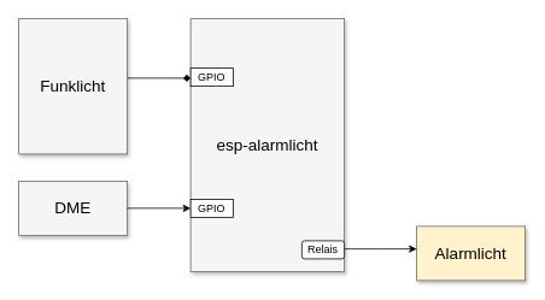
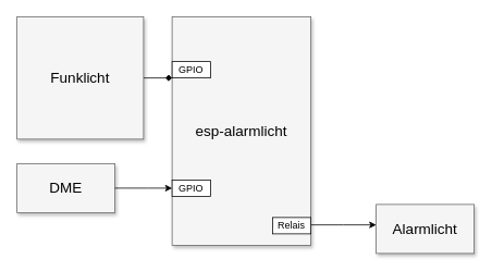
  <mxCell id="0" style=";html=1;" />
  <mxCell id="1" style=";html=1;" parent="0" />
  <mxCell id="2" style="edgeStyle=elbowEdgeStyle;rounded=0;html=1;startArrow=none;startFill=0;jettySize=auto;orthogonalLoop=1;fontSize=18;elbow=vertical;" parent="1" source="3" target="4" edge="1"><mxGeometry relative="1" as="geometry" /></mxCell>
  <mxCell id="3" value="esp-alarmlicht" style="whiteSpace=wrap;html=1;shadow=1;fontSize=18;fillColor=#f5f5f5;strokeColor=#666666;" parent="1" vertex="1"><mxGeometry x="210" y="20" width="170" height="280" as="geometry" /></mxCell>
- <mxCell id="4" value="Alarmlicht" style="whiteSpace=wrap;html=1;shadow=1;fontSize=18;fillColor=#fff2cc;strokeColor=#666666;" parent="1" vertex="1"><mxGeometry x="460" y="250" width="120" height="60" as="geometry" /></mxCell>
+ <mxCell id="4" value="Alarmlicht" style="whiteSpace=wrap;html=1;shadow=1;fontSize=18;fillColor=#f5f5f5;strokeColor=#666666;" parent="1" vertex="1"><mxGeometry x="460" y="250" width="120" height="60" as="geometry" /></mxCell>
  <mxCell id="5" style="edgeStyle=elbowEdgeStyle;rounded=0;html=1;startArrow=none;startFill=0;jettySize=auto;orthogonalLoop=1;fontSize=18;elbow=vertical;endArrow=diamond;" parent="1" source="6" target="3" edge="1"><mxGeometry relative="1" as="geometry"><Array as="points"><mxPoint x="173" y="86" /></Array></mxGeometry></mxCell>
- <mxCell id="6" value="Funklicht" style="whiteSpace=wrap;html=1;shadow=1;fontSize=18;fillColor=#f5f5f5;strokeColor=#666666;" parent="1" vertex="1"><mxGeometry x="20" y="20" width="120" height="150" as="geometry" /></mxCell>
+ <mxCell id="6" value="Funklicht" style="whiteSpace=wrap;html=1;shadow=1;fontSize=18;fillColor=#f5f5f5;strokeColor=#666666;" parent="1" vertex="1"><mxGeometry x="20" y="20" width="155" height="150" as="geometry" /></mxCell>
  <mxCell id="7" value="DME" style="whiteSpace=wrap;html=1;shadow=1;fontSize=18;fillColor=#f5f5f5;strokeColor=#666666;" parent="1" vertex="1"><mxGeometry x="20" y="200" width="120" height="60" as="geometry" /></mxCell>
  <mxCell id="8" style="edgeStyle=elbowEdgeStyle;rounded=0;html=1;startArrow=none;startFill=0;jettySize=auto;orthogonalLoop=1;fontSize=18;elbow=vertical;" edge="1" parent="1"><mxGeometry relative="1" as="geometry"><Array as="points"><mxPoint x="180" y="230" /></Array><mxPoint x="140" y="230" as="sourcePoint" /><mxPoint x="210" y="230" as="targetPoint" /></mxGeometry></mxCell>
- <mxCell id="9" value="Relais" style="whiteSpace=wrap;html=1;rounded=1;" vertex="1" parent="1"><mxGeometry x="333" y="266" width="47" height="20" as="geometry" /></mxCell>
+ <mxCell id="9" value="Relais" style="rounded=0;whiteSpace=wrap;html=1;" vertex="1" parent="1"><mxGeometry x="333" y="266" width="47" height="20" as="geometry" /></mxCell>
  <mxCell id="10" value="GPIO" style="rounded=0;whiteSpace=wrap;html=1;" vertex="1" parent="1"><mxGeometry x="210" y="220" width="47" height="20" as="geometry" /></mxCell>
  <mxCell id="11" value="GPIO" style="rounded=0;whiteSpace=wrap;html=1;" vertex="1" parent="1"><mxGeometry x="210" y="75" width="47" height="20" as="geometry" /></mxCell>
